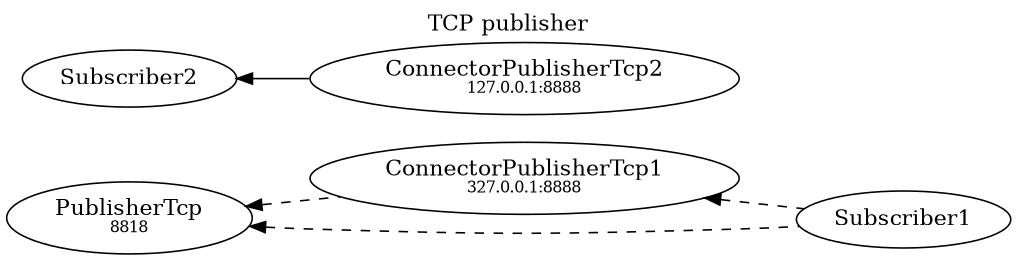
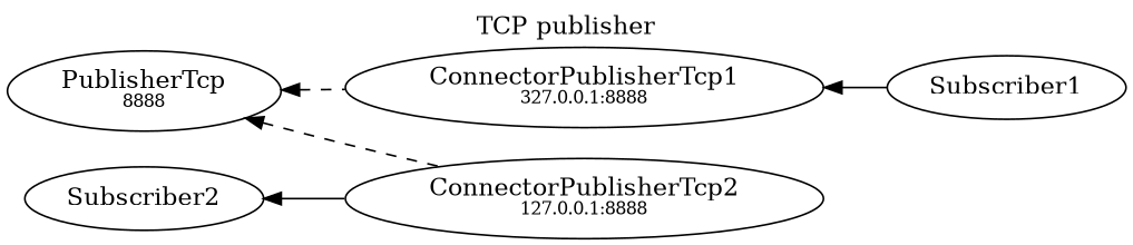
  digraph {
    label="TCP publisher"
    labelloc=t
    rankdir=LR
    edge [dir=back]
    n1 [label=<ConnectorPublisherTcp1<BR/><FONT POINT-SIZE="10">327.0.0.1:8888</FONT>>]
    Subscriber1
    n3 [label=<ConnectorPublisherTcp2<BR/><FONT POINT-SIZE="10">127.0.0.1:8888</FONT>>]
    Subscriber2
-   n5 [label=<PublisherTcp<BR/><FONT POINT-SIZE="10">8818</FONT>>]
+   n5 [label=<PublisherTcp<BR/><FONT POINT-SIZE="10">8888</FONT>>]
    subgraph sub_1 {
      n1
      Subscriber1
    }
    subgraph sub_2 {
      n3
      Subscriber2
    }
-   n1 -> Subscriber1 [style=dashed]
+   n1 -> Subscriber1
    Subscriber2 -> n3
    n5 -> n1 [style=dashed]
-   n5 -> Subscriber1 [style=dashed]
+   n5 -> n3 [style=dashed]
  }
